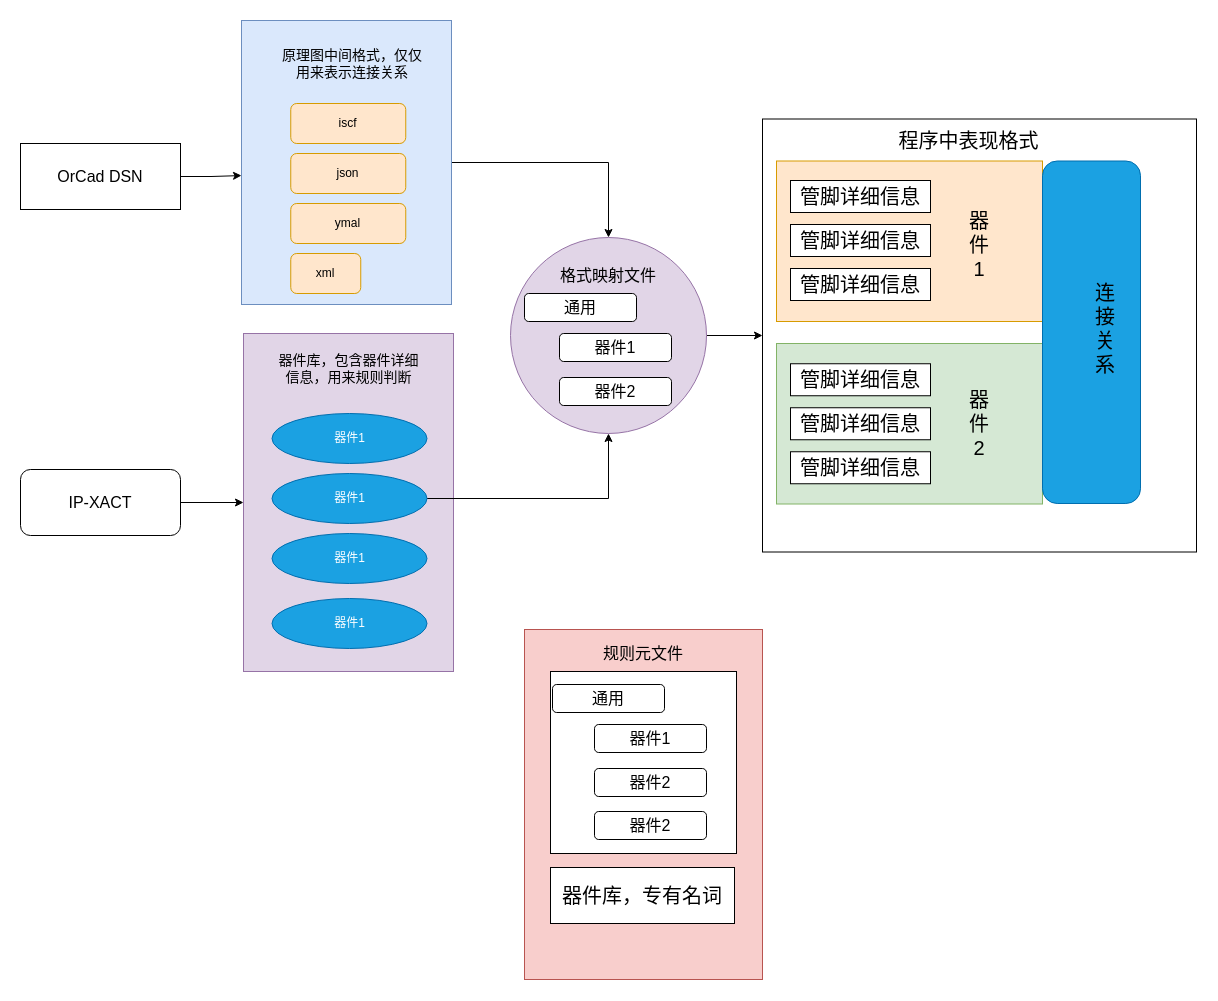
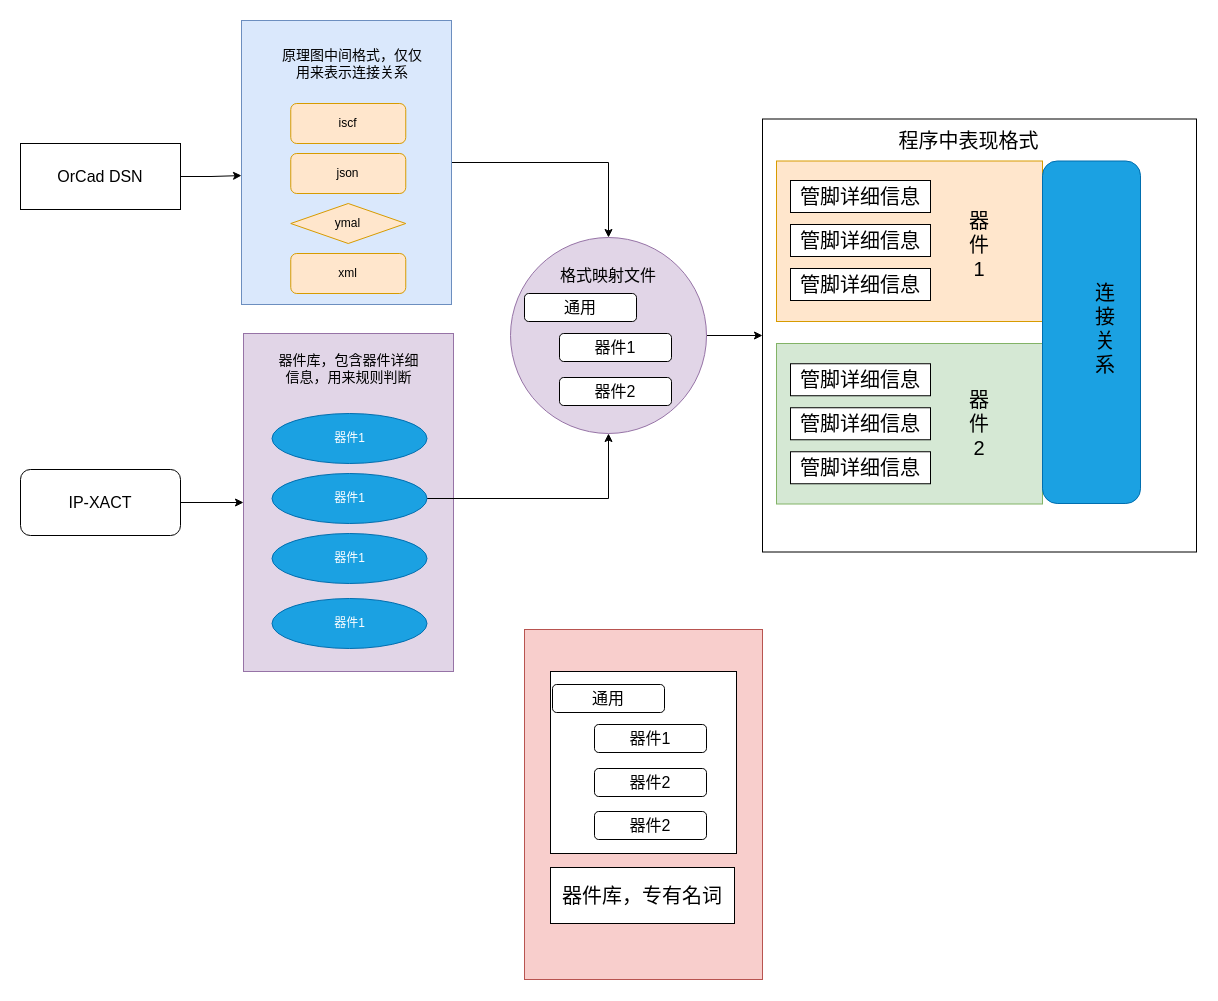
  <mxCell id="0" />
  <mxCell id="1" parent="0" />
  <mxCell id="2" style="edgeStyle=orthogonalEdgeStyle;rounded=0;orthogonalLoop=1;jettySize=auto;html=1;entryX=0.5;entryY=0;entryDx=0;entryDy=0;fontSize=16;" edge="1" parent="1" source="3" target="19"><mxGeometry relative="1" as="geometry" /></mxCell>
  <mxCell id="3" value="" style="rounded=0;whiteSpace=wrap;html=1;fillColor=#dae8fc;strokeColor=#6c8ebf;" vertex="1" parent="1"><mxGeometry x="241" y="20" width="210" height="284" as="geometry" /></mxCell>
  <mxCell id="4" style="edgeStyle=orthogonalEdgeStyle;rounded=0;orthogonalLoop=1;jettySize=auto;html=1;exitX=1;exitY=0.5;exitDx=0;exitDy=0;entryX=0;entryY=0.546;entryDx=0;entryDy=0;entryPerimeter=0;fontSize=16;" edge="1" parent="1" source="5" target="3"><mxGeometry relative="1" as="geometry" /></mxCell>
  <mxCell id="5" value="OrCad DSN" style="whiteSpace=wrap;html=1;fontSize=16;rounded=0;" vertex="1" parent="1"><mxGeometry x="20" y="143" width="160" height="66" as="geometry" /></mxCell>
  <mxCell id="6" value="" style="rounded=0;whiteSpace=wrap;html=1;fillColor=#e1d5e7;strokeColor=#9673a6;" vertex="1" parent="1"><mxGeometry x="243" y="333" width="210" height="338" as="geometry" /></mxCell>
  <mxCell id="7" value="器件1" style="ellipse;whiteSpace=wrap;html=1;fillColor=#1ba1e2;strokeColor=#006EAF;fontColor=#ffffff;" vertex="1" parent="1"><mxGeometry x="271.5" y="413" width="155" height="50" as="geometry" /></mxCell>
  <mxCell id="8" style="edgeStyle=orthogonalEdgeStyle;rounded=0;orthogonalLoop=1;jettySize=auto;html=1;fontSize=16;" edge="1" parent="1" source="9" target="19"><mxGeometry relative="1" as="geometry" /></mxCell>
  <mxCell id="9" value="&lt;span&gt;器件1&lt;/span&gt;" style="ellipse;whiteSpace=wrap;html=1;fillColor=#1ba1e2;strokeColor=#006EAF;fontColor=#ffffff;" vertex="1" parent="1"><mxGeometry x="271.5" y="473" width="155" height="50" as="geometry" /></mxCell>
  <mxCell id="10" value="&lt;span&gt;器件1&lt;/span&gt;" style="ellipse;whiteSpace=wrap;html=1;fillColor=#1ba1e2;strokeColor=#006EAF;fontColor=#ffffff;" vertex="1" parent="1"><mxGeometry x="271.5" y="533" width="155" height="50" as="geometry" /></mxCell>
  <mxCell id="11" value="&lt;span&gt;器件1&lt;/span&gt;" style="ellipse;whiteSpace=wrap;html=1;fillColor=#1ba1e2;strokeColor=#006EAF;fontColor=#ffffff;" vertex="1" parent="1"><mxGeometry x="271.5" y="598" width="155" height="50" as="geometry" /></mxCell>
- <mxCell id="12" value="xml" style="rounded=1;whiteSpace=wrap;html=1;fillColor=#ffe6cc;strokeColor=#d79b00;" vertex="1" parent="1"><mxGeometry x="290.25" y="253" width="70" height="40" as="geometry" /></mxCell>
+ <mxCell id="12" value="xml" style="rounded=1;whiteSpace=wrap;html=1;fillColor=#ffe6cc;strokeColor=#d79b00;" vertex="1" parent="1"><mxGeometry x="290.25" y="253" width="115" height="40" as="geometry" /></mxCell>
  <mxCell id="13" value="原理图中间格式，仅仅用来表示连接关系&lt;br&gt;" style="text;html=1;strokeColor=none;fillColor=none;align=center;verticalAlign=middle;whiteSpace=wrap;rounded=0;fontSize=14;" vertex="1" parent="1"><mxGeometry x="280.25" y="33" width="143.75" height="60" as="geometry" /></mxCell>
  <mxCell id="14" value="器件库，包含器件详细信息，用来规则判断" style="text;html=1;strokeColor=none;fillColor=none;align=center;verticalAlign=middle;whiteSpace=wrap;rounded=0;fontSize=14;" vertex="1" parent="1"><mxGeometry x="271.5" y="343" width="152.5" height="50" as="geometry" /></mxCell>
  <mxCell id="15" value="iscf" style="rounded=1;whiteSpace=wrap;html=1;fillColor=#ffe6cc;strokeColor=#d79b00;" vertex="1" parent="1"><mxGeometry x="290.25" y="103" width="115" height="40" as="geometry" /></mxCell>
  <mxCell id="16" value="json" style="rounded=1;whiteSpace=wrap;html=1;fillColor=#ffe6cc;strokeColor=#d79b00;" vertex="1" parent="1"><mxGeometry x="290.25" y="153" width="115" height="40" as="geometry" /></mxCell>
- <mxCell id="17" value="ymal" style="rounded=1;whiteSpace=wrap;html=1;fillColor=#ffe6cc;strokeColor=#d79b00;" vertex="1" parent="1"><mxGeometry x="290.25" y="203" width="115" height="40" as="geometry" /></mxCell>
+ <mxCell id="17" value="ymal" style="rhombus;whiteSpace=wrap;html=1;fillColor=#ffe6cc;strokeColor=#d79b00;" vertex="1" parent="1"><mxGeometry x="290.25" y="203" width="115" height="40" as="geometry" /></mxCell>
  <mxCell id="18" style="edgeStyle=orthogonalEdgeStyle;rounded=0;orthogonalLoop=1;jettySize=auto;html=1;fontSize=16;" edge="1" parent="1" source="19" target="20"><mxGeometry relative="1" as="geometry" /></mxCell>
  <mxCell id="19" value="" style="ellipse;whiteSpace=wrap;html=1;aspect=fixed;fontSize=16;fillColor=#e1d5e7;strokeColor=#9673a6;" vertex="1" parent="1"><mxGeometry x="510" y="237" width="196" height="196" as="geometry" /></mxCell>
  <mxCell id="20" value="" style="rounded=0;whiteSpace=wrap;html=1;fontSize=16;" vertex="1" parent="1"><mxGeometry x="762" y="118.5" width="434" height="433" as="geometry" /></mxCell>
  <mxCell id="21" value="格式映射文件" style="text;html=1;strokeColor=none;fillColor=none;align=center;verticalAlign=middle;whiteSpace=wrap;rounded=0;fontSize=16;" vertex="1" parent="1"><mxGeometry x="559" y="257" width="98" height="36" as="geometry" /></mxCell>
  <mxCell id="22" value="通用" style="rounded=1;whiteSpace=wrap;html=1;fontSize=16;" vertex="1" parent="1"><mxGeometry x="524" y="293" width="112" height="28" as="geometry" /></mxCell>
  <mxCell id="23" value="器件1" style="rounded=1;whiteSpace=wrap;html=1;fontSize=16;" vertex="1" parent="1"><mxGeometry x="559" y="333" width="112" height="28" as="geometry" /></mxCell>
  <mxCell id="24" value="器件2" style="rounded=1;whiteSpace=wrap;html=1;fontSize=16;" vertex="1" parent="1"><mxGeometry x="559" y="377" width="112" height="28" as="geometry" /></mxCell>
  <mxCell id="25" value="程序中表现格式" style="text;html=1;strokeColor=none;fillColor=none;align=center;verticalAlign=middle;whiteSpace=wrap;rounded=0;fontSize=20;" vertex="1" parent="1"><mxGeometry x="895" y="118.5" width="147" height="42" as="geometry" /></mxCell>
  <mxCell id="26" value="" style="rounded=0;whiteSpace=wrap;html=1;fontSize=20;fillColor=#ffe6cc;strokeColor=#d79b00;" vertex="1" parent="1"><mxGeometry x="776" y="160.5" width="266" height="160.5" as="geometry" /></mxCell>
  <mxCell id="27" value="" style="rounded=0;whiteSpace=wrap;html=1;fontSize=20;fillColor=#d5e8d4;strokeColor=#82b366;" vertex="1" parent="1"><mxGeometry x="776" y="343" width="266" height="160.5" as="geometry" /></mxCell>
  <mxCell id="28" value="管脚详细信息" style="rounded=0;whiteSpace=wrap;html=1;fontSize=20;" vertex="1" parent="1"><mxGeometry x="790" y="180" width="140" height="32" as="geometry" /></mxCell>
  <mxCell id="29" value="&lt;span&gt;管脚详细信息&lt;/span&gt;" style="rounded=0;whiteSpace=wrap;html=1;fontSize=20;" vertex="1" parent="1"><mxGeometry x="790" y="224" width="140" height="32" as="geometry" /></mxCell>
  <mxCell id="30" value="&lt;span&gt;管脚详细信息&lt;/span&gt;" style="rounded=0;whiteSpace=wrap;html=1;fontSize=20;" vertex="1" parent="1"><mxGeometry x="790" y="268" width="140" height="32" as="geometry" /></mxCell>
  <mxCell id="31" value="&lt;span&gt;管脚详细信息&lt;/span&gt;" style="rounded=0;whiteSpace=wrap;html=1;fontSize=20;" vertex="1" parent="1"><mxGeometry x="790" y="363.25" width="140" height="32" as="geometry" /></mxCell>
  <mxCell id="32" value="&lt;span&gt;管脚详细信息&lt;/span&gt;" style="rounded=0;whiteSpace=wrap;html=1;fontSize=20;" vertex="1" parent="1"><mxGeometry x="790" y="407.25" width="140" height="32" as="geometry" /></mxCell>
  <mxCell id="33" value="&lt;span&gt;管脚详细信息&lt;/span&gt;" style="rounded=0;whiteSpace=wrap;html=1;fontSize=20;" vertex="1" parent="1"><mxGeometry x="790" y="451.25" width="140" height="32" as="geometry" /></mxCell>
  <mxCell id="34" style="edgeStyle=orthogonalEdgeStyle;rounded=0;orthogonalLoop=1;jettySize=auto;html=1;entryX=0;entryY=0.5;entryDx=0;entryDy=0;fontSize=20;" edge="1" parent="1" source="35" target="6"><mxGeometry relative="1" as="geometry" /></mxCell>
  <mxCell id="35" value="IP-XACT" style="rounded=1;whiteSpace=wrap;html=1;fontSize=16;" vertex="1" parent="1"><mxGeometry x="20" y="469" width="160" height="66" as="geometry" /></mxCell>
  <mxCell id="36" value="&lt;span style=&quot;color: rgba(0 , 0 , 0 , 0) ; font-family: monospace ; font-size: 0px&quot;&gt;%3CmxGraphModel%3E%3Croot%3E%3CmxCell%20id%3D%220%22%2F%3E%3CmxCell%20id%3D%221%22%20parent%3D%220%22%2F%3E%3CmxCell%20id%3D%222%22%20value%3D%22%E5%99%A8%E4%BB%B6%26lt%3Bbr%26gt%3B1%22%20style%3D%22text%3Bhtml%3D1%3BstrokeColor%3Dnone%3BfillColor%3Dnone%3Balign%3Dcenter%3BverticalAlign%3Dmiddle%3BwhiteSpace%3Dwrap%3Brounded%3D0%3BfontSize%3D20%3Bhorizontal%3D1%3B%22%20vertex%3D%221%22%20parent%3D%221%22%3E%3CmxGeometry%20x%3D%22785%22%20y%3D%22182%22%20width%3D%2240%22%20height%3D%2298%22%20as%3D%22geometry%22%2F%3E%3C%2FmxCell%3E%3C%2Froot%3E%3C%2FmxGraphModel%3E&lt;/span&gt;" style="rounded=1;whiteSpace=wrap;html=1;fontSize=20;fillColor=#1ba1e2;strokeColor=#006EAF;fontColor=#ffffff;" vertex="1" parent="1"><mxGeometry x="1042" y="160.5" width="98" height="342.5" as="geometry" /></mxCell>
  <mxCell id="37" value="器件&lt;br&gt;1" style="text;html=1;strokeColor=none;fillColor=none;align=center;verticalAlign=middle;whiteSpace=wrap;rounded=0;fontSize=20;horizontal=1;" vertex="1" parent="1"><mxGeometry x="959" y="195" width="40" height="98" as="geometry" /></mxCell>
  <mxCell id="38" value="器件&lt;br&gt;2" style="text;html=1;strokeColor=none;fillColor=none;align=center;verticalAlign=middle;whiteSpace=wrap;rounded=0;fontSize=20;horizontal=1;" vertex="1" parent="1"><mxGeometry x="959" y="374.25" width="40" height="98" as="geometry" /></mxCell>
  <mxCell id="39" value="连接关系" style="text;html=1;strokeColor=none;fillColor=none;align=center;verticalAlign=middle;whiteSpace=wrap;rounded=0;fontSize=20;horizontal=1;" vertex="1" parent="1"><mxGeometry x="1085" y="223" width="40" height="210" as="geometry" /></mxCell>
  <mxCell id="40" value="" style="rounded=0;whiteSpace=wrap;html=1;fontSize=20;fillColor=#f8cecc;strokeColor=#b85450;" vertex="1" parent="1"><mxGeometry x="524" y="629" width="238" height="350" as="geometry" /></mxCell>
- <mxCell id="41" value="规则元文件" style="text;html=1;strokeColor=none;fillColor=none;align=center;verticalAlign=middle;whiteSpace=wrap;rounded=0;fontSize=16;" vertex="1" parent="1"><mxGeometry x="594" y="635" width="98" height="36" as="geometry" /></mxCell>
  <mxCell id="42" value="" style="rounded=0;whiteSpace=wrap;html=1;fontSize=20;" vertex="1" parent="1"><mxGeometry x="550" y="671" width="186" height="182" as="geometry" /></mxCell>
  <mxCell id="43" value="器件2" style="rounded=1;whiteSpace=wrap;html=1;fontSize=16;" vertex="1" parent="1"><mxGeometry x="594" y="768" width="112" height="28" as="geometry" /></mxCell>
  <mxCell id="44" value="器件2" style="rounded=1;whiteSpace=wrap;html=1;fontSize=16;" vertex="1" parent="1"><mxGeometry x="594" y="811" width="112" height="28" as="geometry" /></mxCell>
  <mxCell id="45" value="通用" style="rounded=1;whiteSpace=wrap;html=1;fontSize=16;" vertex="1" parent="1"><mxGeometry x="552" y="684" width="112" height="28" as="geometry" /></mxCell>
  <mxCell id="46" value="器件1" style="rounded=1;whiteSpace=wrap;html=1;fontSize=16;" vertex="1" parent="1"><mxGeometry x="594" y="724" width="112" height="28" as="geometry" /></mxCell>
  <mxCell id="47" value="器件库，专有名词" style="rounded=0;whiteSpace=wrap;html=1;fontSize=20;" vertex="1" parent="1"><mxGeometry x="550" y="867" width="184" height="56" as="geometry" /></mxCell>
